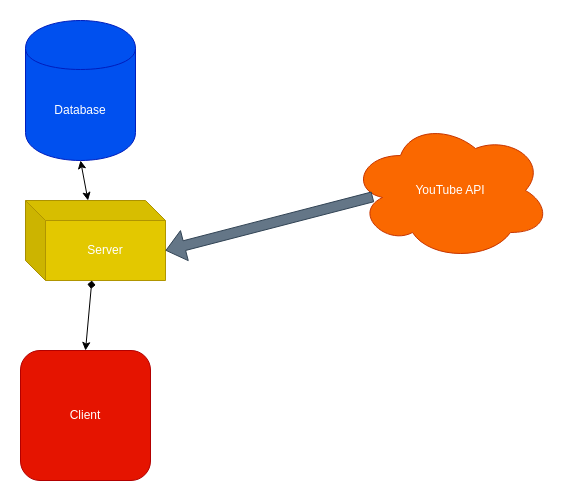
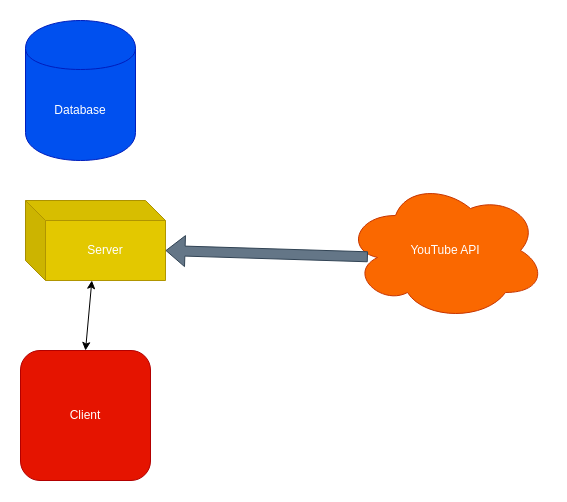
  <mxCell id="0" />
  <mxCell id="1" parent="0" />
  <mxCell id="2" value="Database" style="shape=cylinder;whiteSpace=wrap;html=1;boundedLbl=1;backgroundOutline=1;fillColor=#0050ef;strokeColor=#001DBC;fontColor=#ffffff;" vertex="1" parent="1"><mxGeometry x="25" y="20" width="110" height="140" as="geometry" /></mxCell>
- <mxCell id="3" value="YouTube API" style="ellipse;shape=cloud;whiteSpace=wrap;html=1;fillColor=#fa6800;strokeColor=#C73500;fontColor=#ffffff;" vertex="1" parent="1"><mxGeometry x="350" y="120" width="200" height="140" as="geometry" /></mxCell>
+ <mxCell id="3" value="YouTube API" style="ellipse;shape=cloud;whiteSpace=wrap;html=1;fillColor=#fa6800;strokeColor=#C73500;fontColor=#ffffff;" vertex="1" parent="1"><mxGeometry x="345" y="180" width="200" height="140" as="geometry" /></mxCell>
  <mxCell id="4" value="Server" style="shape=cube;whiteSpace=wrap;html=1;boundedLbl=1;backgroundOutline=1;darkOpacity=0.05;darkOpacity2=0.1;fillColor=#e3c800;strokeColor=#B09500;fontColor=#ffffff;" vertex="1" parent="1"><mxGeometry x="25" y="200" width="140" height="80" as="geometry" /></mxCell>
  <mxCell id="5" value="Client" style="whiteSpace=wrap;html=1;aspect=fixed;fillColor=#e51400;strokeColor=#B20000;fontColor=#ffffff;rounded=1;" vertex="1" parent="1"><mxGeometry x="20" y="350" width="130" height="130" as="geometry" /></mxCell>
- <mxCell id="6" value="" style="endArrow=diamond;startArrow=classic;html=1;exitX=0.5;exitY=0;exitDx=0;exitDy=0;" edge="1" parent="1" source="5" target="4"><mxGeometry width="50" height="50" relative="1" as="geometry"><mxPoint x="25" y="550" as="sourcePoint" /><mxPoint x="75" y="500" as="targetPoint" /></mxGeometry></mxCell>
- <mxCell id="7" value="" style="endArrow=classic;startArrow=classic;html=1;entryX=0.5;entryY=1;entryDx=0;entryDy=0;" edge="1" parent="1" source="4" target="2"><mxGeometry width="50" height="50" relative="1" as="geometry"><mxPoint x="15" y="630" as="sourcePoint" /><mxPoint x="65" y="580" as="targetPoint" /></mxGeometry></mxCell>
+ <mxCell id="6" value="" style="endArrow=classic;startArrow=classic;html=1;exitX=0.5;exitY=0;exitDx=0;exitDy=0;" edge="1" parent="1" source="5" target="4"><mxGeometry width="50" height="50" relative="1" as="geometry"><mxPoint x="25" y="550" as="sourcePoint" /><mxPoint x="75" y="500" as="targetPoint" /></mxGeometry></mxCell>
  <mxCell id="8" value="" style="shape=flexArrow;endArrow=classic;html=1;exitX=0.112;exitY=0.545;exitDx=0;exitDy=0;exitPerimeter=0;entryX=0;entryY=0;entryDx=140;entryDy=50;entryPerimeter=0;fillColor=#647687;strokeColor=#314354;" edge="1" parent="1" source="3" target="4"><mxGeometry width="50" height="50" relative="1" as="geometry"><mxPoint x="225" y="280" as="sourcePoint" /><mxPoint x="275" y="230" as="targetPoint" /></mxGeometry></mxCell>
